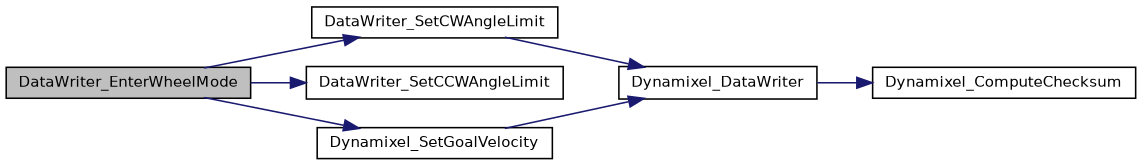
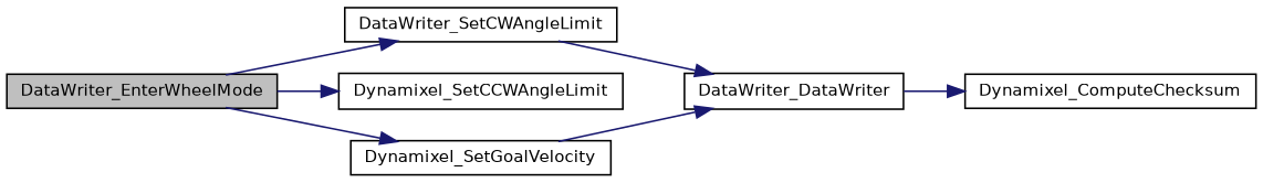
  digraph {
    rankdir=LR
    node [color=black fillcolor=white fontname=Helvetica fontsize=10 shape=record style=filled]
    edge [color=midnightblue fontname=Helvetica fontsize=10 labelfontname=Helvetica labelfontsize=10 style=solid]
    n1 [fillcolor=grey75 fontcolor=black height=0.2 label=DataWriter_EnterWheelMode width=0.4]
    n2 [height=0.2 label=DataWriter_SetCWAngleLimit width=0.4]
-   n3 [height=0.2 label=DataWriter_SetCCWAngleLimit width=0.4]
+   n3 [height=0.2 label=Dynamixel_SetCCWAngleLimit width=0.4]
    n4 [height=0.2 label=Dynamixel_SetGoalVelocity width=0.4]
-   n5 [height=0.2 label=Dynamixel_DataWriter width=0.4]
+   n5 [height=0.2 label=DataWriter_DataWriter width=0.4]
    n6 [height=0.2 label=Dynamixel_ComputeChecksum width=0.4]
    n1 -> n2
    n1 -> n3
    n1 -> n4
    n2 -> n5
    n4 -> n5
    n5 -> n6
  }
